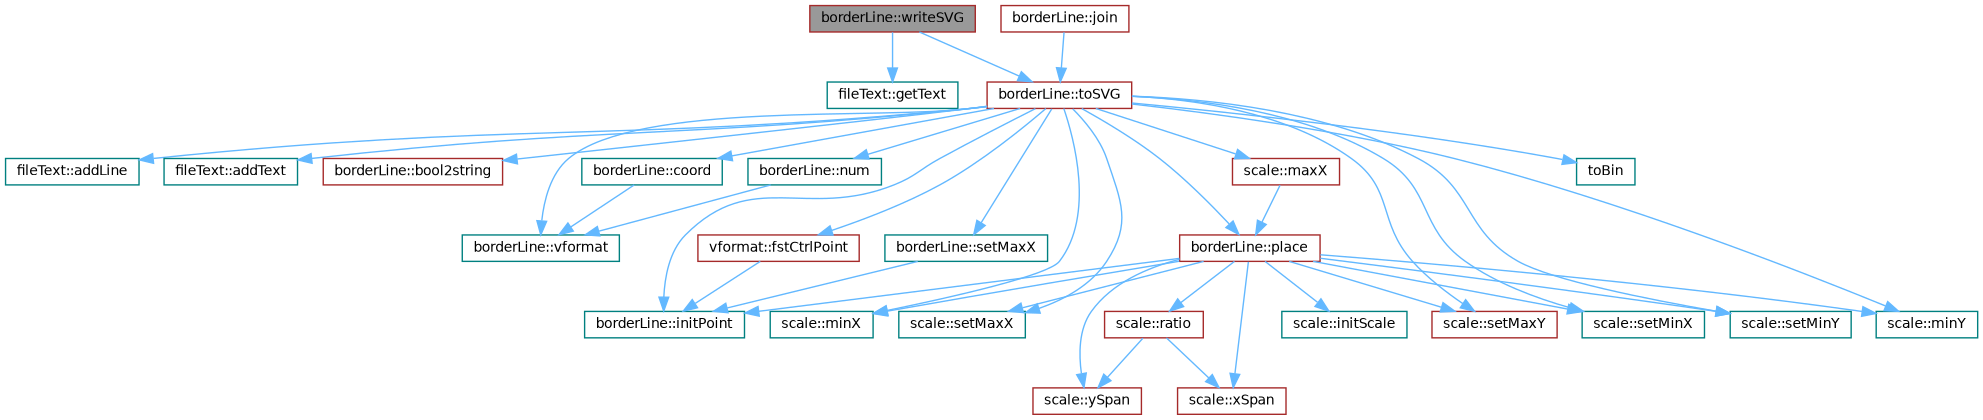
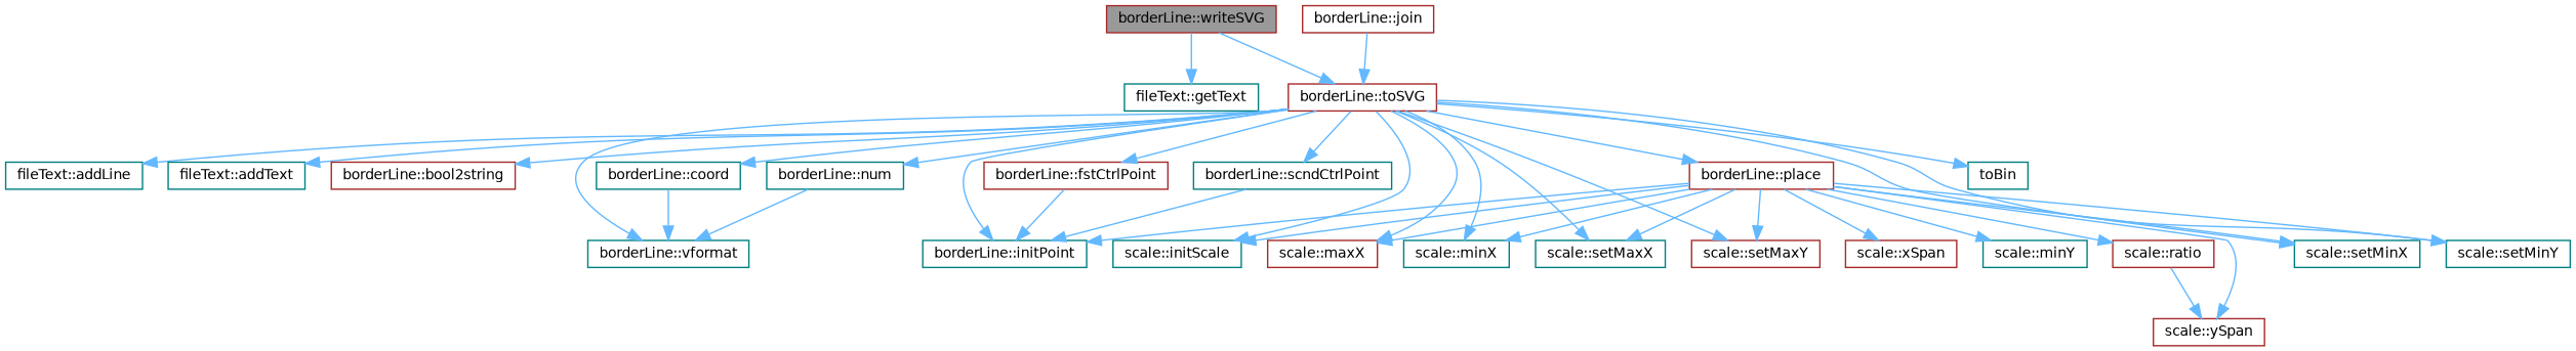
  digraph {
    rankdir=TB
    node [color=teal fillcolor=white fontname=Helvetica fontsize=10 shape=box style=filled]
    edge [color=steelblue1 fontname=Helvetica fontsize=10 labelfontname=Helvetica labelfontsize=10 style=solid]
    n1 [color=brown fillcolor=grey60 fontcolor=black height=0.2 label="borderLine::writeSVG" width=0.4]
    n2 [height=0.2 label="fileText::getText" width=0.4]
    n3 [color=brown height=0.2 label="borderLine::toSVG" width=0.4]
    n4 [height=0.2 label="fileText::addLine" width=0.4]
    n5 [height=0.2 label="fileText::addText" width=0.4]
    n6 [color=brown height=0.2 label="borderLine::bool2string" width=0.4]
    n7 [height=0.2 label="borderLine::coord" width=0.4]
    n8 [height=0.2 label="borderLine::vformat" width=0.4]
-   n9 [color=brown height=0.2 label="vformat::fstCtrlPoint" width=0.4]
+   n9 [color=brown height=0.2 label="borderLine::fstCtrlPoint" width=0.4]
    n10 [height=0.2 label="borderLine::initPoint" width=0.4]
    n11 [height=0.2 label="scale::initScale" width=0.4]
    n12 [color=brown height=0.2 label="scale::maxX" width=0.4]
    n13 [height=0.2 label="scale::minX" width=0.4]
    n14 [height=0.2 label="borderLine::num" width=0.4]
    n15 [color=brown height=0.2 label="borderLine::place" width=0.4]
    n16 [height=0.2 label="scale::setMaxX" width=0.4]
    n17 [color=brown height=0.2 label="scale::setMaxY" width=0.4]
    n18 [height=0.2 label="scale::setMinX" width=0.4]
    n19 [height=0.2 label="scale::setMinY" width=0.4]
-   n20 [height=0.2 label="borderLine::setMaxX" width=0.4]
+   n20 [height=0.2 label="borderLine::scndCtrlPoint" width=0.4]
    n21 [height=0.2 label=toBin width=0.4]
    n22 [color=brown height=0.2 label="borderLine::join" width=0.4]
    n23 [height=0.2 label="scale::minY" width=0.4]
    n24 [color=brown height=0.2 label="scale::ratio" width=0.4]
    n25 [color=brown height=0.2 label="scale::xSpan" width=0.4]
    n26 [color=brown height=0.2 label="scale::ySpan" width=0.4]
    n1 -> n2
    n1 -> n3
    n3 -> n4
    n3 -> n5
    n3 -> n6
    n3 -> n7
    n3 -> n8
    n3 -> n9
    n3 -> n10
-   n3 -> n23
+   n3 -> n11
    n3 -> n12
    n3 -> n13
    n3 -> n14
    n3 -> n15
    n3 -> n16
    n3 -> n17
    n3 -> n18
    n3 -> n19
    n3 -> n20
    n3 -> n21
    n7 -> n8
    n9 -> n10
    n14 -> n8
    n15 -> n10
    n15 -> n11
-   n12 -> n15
+   n15 -> n12
    n15 -> n13
    n15 -> n16
    n15 -> n17
    n15 -> n18
    n15 -> n19
    n15 -> n23
    n15 -> n24
    n15 -> n25
    n15 -> n26
    n20 -> n10
    n22 -> n3
-   n24 -> n25
    n24 -> n26
  }
